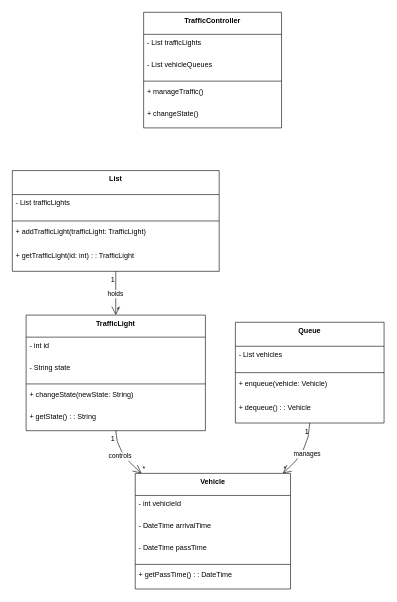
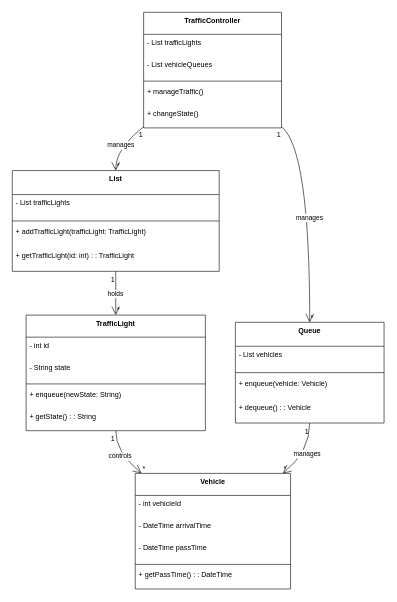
  <mxCell id="0" />
  <mxCell id="1" parent="0" />
  <mxCell id="2" value="TrafficLight" style="swimlane;fontStyle=1;align=center;verticalAlign=top;childLayout=stackLayout;horizontal=1;startSize=36.8;horizontalStack=0;resizeParent=1;resizeParentMax=0;resizeLast=0;collapsible=0;marginBottom=0;" vertex="1" parent="1"><mxGeometry x="43" y="525" width="299" height="192.8" as="geometry" /></mxCell>
  <mxCell id="3" value="- int id" style="text;strokeColor=none;fillColor=none;align=left;verticalAlign=top;spacingLeft=4;spacingRight=4;overflow=hidden;rotatable=0;points=[[0,0.5],[1,0.5]];portConstraint=eastwest;" vertex="1" parent="2"><mxGeometry y="36.8" width="299" height="37" as="geometry" /></mxCell>
  <mxCell id="4" value="- String state" style="text;strokeColor=none;fillColor=none;align=left;verticalAlign=top;spacingLeft=4;spacingRight=4;overflow=hidden;rotatable=0;points=[[0,0.5],[1,0.5]];portConstraint=eastwest;" vertex="1" parent="2"><mxGeometry y="73.8" width="299" height="37" as="geometry" /></mxCell>
  <mxCell id="5" style="line;strokeWidth=1;fillColor=none;align=left;verticalAlign=middle;spacingTop=-1;spacingLeft=3;spacingRight=3;rotatable=0;labelPosition=right;points=[];portConstraint=eastwest;strokeColor=inherit;" vertex="1" parent="2"><mxGeometry y="110.8" width="299" height="8" as="geometry" /></mxCell>
- <mxCell id="6" value="+ changeState(newState: String)" style="text;strokeColor=none;fillColor=none;align=left;verticalAlign=top;spacingLeft=4;spacingRight=4;overflow=hidden;rotatable=0;points=[[0,0.5],[1,0.5]];portConstraint=eastwest;" vertex="1" parent="2"><mxGeometry y="118.8" width="299" height="37" as="geometry" /></mxCell>
+ <mxCell id="6" value="+ enqueue(newState: String)" style="text;strokeColor=none;fillColor=none;align=left;verticalAlign=top;spacingLeft=4;spacingRight=4;overflow=hidden;rotatable=0;points=[[0,0.5],[1,0.5]];portConstraint=eastwest;" vertex="1" parent="2"><mxGeometry y="118.8" width="299" height="37" as="geometry" /></mxCell>
  <mxCell id="7" value="+ getState() : : String" style="text;strokeColor=none;fillColor=none;align=left;verticalAlign=top;spacingLeft=4;spacingRight=4;overflow=hidden;rotatable=0;points=[[0,0.5],[1,0.5]];portConstraint=eastwest;" vertex="1" parent="2"><mxGeometry y="155.8" width="299" height="37" as="geometry" /></mxCell>
  <mxCell id="8" value="Vehicle" style="swimlane;fontStyle=1;align=center;verticalAlign=top;childLayout=stackLayout;horizontal=1;startSize=36.8;horizontalStack=0;resizeParent=1;resizeParentMax=0;resizeLast=0;collapsible=0;marginBottom=0;" vertex="1" parent="1"><mxGeometry x="225" y="789" width="259" height="192.8" as="geometry" /></mxCell>
  <mxCell id="9" value="- int vehicleId" style="text;strokeColor=none;fillColor=none;align=left;verticalAlign=top;spacingLeft=4;spacingRight=4;overflow=hidden;rotatable=0;points=[[0,0.5],[1,0.5]];portConstraint=eastwest;" vertex="1" parent="8"><mxGeometry y="36.8" width="259" height="37" as="geometry" /></mxCell>
  <mxCell id="10" value="- DateTime arrivalTime" style="text;strokeColor=none;fillColor=none;align=left;verticalAlign=top;spacingLeft=4;spacingRight=4;overflow=hidden;rotatable=0;points=[[0,0.5],[1,0.5]];portConstraint=eastwest;" vertex="1" parent="8"><mxGeometry y="73.8" width="259" height="37" as="geometry" /></mxCell>
  <mxCell id="11" value="- DateTime passTime" style="text;strokeColor=none;fillColor=none;align=left;verticalAlign=top;spacingLeft=4;spacingRight=4;overflow=hidden;rotatable=0;points=[[0,0.5],[1,0.5]];portConstraint=eastwest;" vertex="1" parent="8"><mxGeometry y="110.8" width="259" height="37" as="geometry" /></mxCell>
  <mxCell id="12" style="line;strokeWidth=1;fillColor=none;align=left;verticalAlign=middle;spacingTop=-1;spacingLeft=3;spacingRight=3;rotatable=0;labelPosition=right;points=[];portConstraint=eastwest;strokeColor=inherit;" vertex="1" parent="8"><mxGeometry y="147.8" width="259" height="8" as="geometry" /></mxCell>
  <mxCell id="13" value="+ getPassTime() : : DateTime" style="text;strokeColor=none;fillColor=none;align=left;verticalAlign=top;spacingLeft=4;spacingRight=4;overflow=hidden;rotatable=0;points=[[0,0.5],[1,0.5]];portConstraint=eastwest;" vertex="1" parent="8"><mxGeometry y="155.8" width="259" height="37" as="geometry" /></mxCell>
  <mxCell id="14" value="Queue" style="swimlane;fontStyle=1;align=center;verticalAlign=top;childLayout=stackLayout;horizontal=1;startSize=40;horizontalStack=0;resizeParent=1;resizeParentMax=0;resizeLast=0;collapsible=0;marginBottom=0;" vertex="1" parent="1"><mxGeometry x="392" y="537" width="248" height="168" as="geometry" /></mxCell>
  <mxCell id="15" value="- List vehicles" style="text;strokeColor=none;fillColor=none;align=left;verticalAlign=top;spacingLeft=4;spacingRight=4;overflow=hidden;rotatable=0;points=[[0,0.5],[1,0.5]];portConstraint=eastwest;" vertex="1" parent="14"><mxGeometry y="40" width="248" height="40" as="geometry" /></mxCell>
  <mxCell id="16" style="line;strokeWidth=1;fillColor=none;align=left;verticalAlign=middle;spacingTop=-1;spacingLeft=3;spacingRight=3;rotatable=0;labelPosition=right;points=[];portConstraint=eastwest;strokeColor=inherit;" vertex="1" parent="14"><mxGeometry y="80" width="248" height="8" as="geometry" /></mxCell>
  <mxCell id="17" value="+ enqueue(vehicle: Vehicle)" style="text;strokeColor=none;fillColor=none;align=left;verticalAlign=top;spacingLeft=4;spacingRight=4;overflow=hidden;rotatable=0;points=[[0,0.5],[1,0.5]];portConstraint=eastwest;" vertex="1" parent="14"><mxGeometry y="88" width="248" height="40" as="geometry" /></mxCell>
  <mxCell id="18" value="+ dequeue() : : Vehicle" style="text;strokeColor=none;fillColor=none;align=left;verticalAlign=top;spacingLeft=4;spacingRight=4;overflow=hidden;rotatable=0;points=[[0,0.5],[1,0.5]];portConstraint=eastwest;" vertex="1" parent="14"><mxGeometry y="128" width="248" height="40" as="geometry" /></mxCell>
  <mxCell id="19" value="List" style="swimlane;fontStyle=1;align=center;verticalAlign=top;childLayout=stackLayout;horizontal=1;startSize=40;horizontalStack=0;resizeParent=1;resizeParentMax=0;resizeLast=0;collapsible=0;marginBottom=0;" vertex="1" parent="1"><mxGeometry x="20" y="284" width="345" height="168" as="geometry" /></mxCell>
  <mxCell id="20" value="- List trafficLights" style="text;strokeColor=none;fillColor=none;align=left;verticalAlign=top;spacingLeft=4;spacingRight=4;overflow=hidden;rotatable=0;points=[[0,0.5],[1,0.5]];portConstraint=eastwest;" vertex="1" parent="19"><mxGeometry y="40" width="345" height="40" as="geometry" /></mxCell>
  <mxCell id="21" style="line;strokeWidth=1;fillColor=none;align=left;verticalAlign=middle;spacingTop=-1;spacingLeft=3;spacingRight=3;rotatable=0;labelPosition=right;points=[];portConstraint=eastwest;strokeColor=inherit;" vertex="1" parent="19"><mxGeometry y="80" width="345" height="8" as="geometry" /></mxCell>
  <mxCell id="22" value="+ addTrafficLight(trafficLight: TrafficLight)" style="text;strokeColor=none;fillColor=none;align=left;verticalAlign=top;spacingLeft=4;spacingRight=4;overflow=hidden;rotatable=0;points=[[0,0.5],[1,0.5]];portConstraint=eastwest;" vertex="1" parent="19"><mxGeometry y="88" width="345" height="40" as="geometry" /></mxCell>
  <mxCell id="23" value="+ getTrafficLight(id: int) : : TrafficLight" style="text;strokeColor=none;fillColor=none;align=left;verticalAlign=top;spacingLeft=4;spacingRight=4;overflow=hidden;rotatable=0;points=[[0,0.5],[1,0.5]];portConstraint=eastwest;" vertex="1" parent="19"><mxGeometry y="128" width="345" height="40" as="geometry" /></mxCell>
  <mxCell id="24" value="TrafficController" style="swimlane;fontStyle=1;align=center;verticalAlign=top;childLayout=stackLayout;horizontal=1;startSize=36.8;horizontalStack=0;resizeParent=1;resizeParentMax=0;resizeLast=0;collapsible=0;marginBottom=0;" vertex="1" parent="1"><mxGeometry x="239" y="20" width="230" height="192.8" as="geometry" /></mxCell>
  <mxCell id="25" value="- List trafficLights" style="text;strokeColor=none;fillColor=none;align=left;verticalAlign=top;spacingLeft=4;spacingRight=4;overflow=hidden;rotatable=0;points=[[0,0.5],[1,0.5]];portConstraint=eastwest;" vertex="1" parent="24"><mxGeometry y="36.8" width="230" height="37" as="geometry" /></mxCell>
  <mxCell id="26" value="- List vehicleQueues" style="text;strokeColor=none;fillColor=none;align=left;verticalAlign=top;spacingLeft=4;spacingRight=4;overflow=hidden;rotatable=0;points=[[0,0.5],[1,0.5]];portConstraint=eastwest;" vertex="1" parent="24"><mxGeometry y="73.8" width="230" height="37" as="geometry" /></mxCell>
  <mxCell id="27" style="line;strokeWidth=1;fillColor=none;align=left;verticalAlign=middle;spacingTop=-1;spacingLeft=3;spacingRight=3;rotatable=0;labelPosition=right;points=[];portConstraint=eastwest;strokeColor=inherit;" vertex="1" parent="24"><mxGeometry y="110.8" width="230" height="8" as="geometry" /></mxCell>
  <mxCell id="28" value="+ manageTraffic()" style="text;strokeColor=none;fillColor=none;align=left;verticalAlign=top;spacingLeft=4;spacingRight=4;overflow=hidden;rotatable=0;points=[[0,0.5],[1,0.5]];portConstraint=eastwest;" vertex="1" parent="24"><mxGeometry y="118.8" width="230" height="37" as="geometry" /></mxCell>
  <mxCell id="29" value="+ changeState()" style="text;strokeColor=none;fillColor=none;align=left;verticalAlign=top;spacingLeft=4;spacingRight=4;overflow=hidden;rotatable=0;points=[[0,0.5],[1,0.5]];portConstraint=eastwest;" vertex="1" parent="24"><mxGeometry y="155.8" width="230" height="37" as="geometry" /></mxCell>
  <mxCell id="30" value="controls" style="curved=1;startArrow=none;endArrow=open;endSize=12;exitX=0.5;exitY=1;entryX=0.04;entryY=0;rounded=0;" edge="1" parent="1" source="2" target="8"><mxGeometry relative="1" as="geometry"><Array as="points"><mxPoint x="192" y="753" /></Array></mxGeometry></mxCell>
  <mxCell id="31" value="1" style="edgeLabel;resizable=0;labelBackgroundColor=none;fontSize=12;align=right;verticalAlign=top;" vertex="1" parent="30"><mxGeometry x="-1" relative="1" as="geometry" /></mxCell>
  <mxCell id="32" value="*" style="edgeLabel;resizable=0;labelBackgroundColor=none;fontSize=12;align=left;verticalAlign=bottom;" vertex="1" parent="30"><mxGeometry x="1" relative="1" as="geometry" /></mxCell>
  <mxCell id="33" value="manages" style="curved=1;startArrow=none;endArrow=open;endSize=12;exitX=0.5;exitY=1;entryX=0.95;entryY=0;rounded=0;" edge="1" parent="1" source="14" target="8"><mxGeometry relative="1" as="geometry"><Array as="points"><mxPoint x="516" y="753" /></Array></mxGeometry></mxCell>
  <mxCell id="34" value="1" style="edgeLabel;resizable=0;labelBackgroundColor=none;fontSize=12;align=right;verticalAlign=top;" vertex="1" parent="33"><mxGeometry x="-1" relative="1" as="geometry" /></mxCell>
  <mxCell id="35" value="*" style="edgeLabel;resizable=0;labelBackgroundColor=none;fontSize=12;align=left;verticalAlign=bottom;" vertex="1" parent="33"><mxGeometry x="1" relative="1" as="geometry" /></mxCell>
  <mxCell id="36" value="holds" style="curved=1;startArrow=none;endArrow=open;endSize=12;exitX=0.5;exitY=1;entryX=0.5;entryY=0;rounded=0;" edge="1" parent="1" source="19" target="2"><mxGeometry relative="1" as="geometry"><Array as="points" /></mxGeometry></mxCell>
  <mxCell id="37" value="1" style="edgeLabel;resizable=0;labelBackgroundColor=none;fontSize=12;align=right;verticalAlign=top;" vertex="1" parent="36"><mxGeometry x="-1" relative="1" as="geometry" /></mxCell>
  <mxCell id="38" value="*" style="edgeLabel;resizable=0;labelBackgroundColor=none;fontSize=12;align=left;verticalAlign=bottom;" vertex="1" parent="36"><mxGeometry x="1" relative="1" as="geometry" /></mxCell>
+ <mxCell id="39" value="manages" style="curved=1;startArrow=none;endArrow=open;endSize=12;exitX=0;exitY=0.99;entryX=0.5;entryY=0;rounded=0;" edge="1" parent="1" source="24" target="19"><mxGeometry relative="1" as="geometry"><Array as="points"><mxPoint x="192" y="248" /></Array></mxGeometry></mxCell>
+ <mxCell id="40" value="1" style="edgeLabel;resizable=0;labelBackgroundColor=none;fontSize=12;align=right;verticalAlign=top;" vertex="1" parent="39"><mxGeometry x="-1" relative="1" as="geometry" /></mxCell>
+ <mxCell id="41" value="*" style="edgeLabel;resizable=0;labelBackgroundColor=none;fontSize=12;align=left;verticalAlign=bottom;" vertex="1" parent="39"><mxGeometry x="1" relative="1" as="geometry" /></mxCell>
+ <mxCell id="42" value="manages" style="curved=1;startArrow=none;endArrow=open;endSize=12;exitX=1;exitY=0.99;entryX=0.5;entryY=0;rounded=0;" edge="1" parent="1" source="24" target="14"><mxGeometry relative="1" as="geometry"><Array as="points"><mxPoint x="516" y="248" /></Array></mxGeometry></mxCell>
+ <mxCell id="43" value="1" style="edgeLabel;resizable=0;labelBackgroundColor=none;fontSize=12;align=right;verticalAlign=top;" vertex="1" parent="42"><mxGeometry x="-1" relative="1" as="geometry" /></mxCell>
+ <mxCell id="44" value="*" style="edgeLabel;resizable=0;labelBackgroundColor=none;fontSize=12;align=left;verticalAlign=bottom;" vertex="1" parent="42"><mxGeometry x="1" relative="1" as="geometry" /></mxCell>
